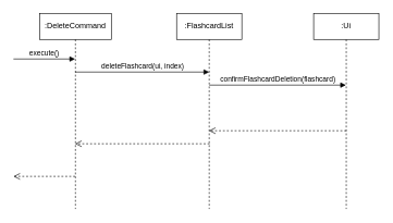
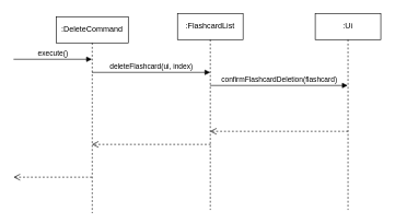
  <mxCell id="0" />
  <mxCell id="1" parent="0" />
  <mxCell id="2" value=":FlashcardList" style="shape=umlLifeline;perimeter=lifelinePerimeter;whiteSpace=wrap;html=1;container=1;collapsible=0;recursiveResize=0;outlineConnect=0;" vertex="1" parent="1"><mxGeometry x="270" y="20" width="100" height="300" as="geometry" /></mxCell>
  <mxCell id="3" value="deleteFlashcard(ui, index)" style="html=1;verticalAlign=bottom;endArrow=block;" edge="1" parent="1" source="6"><mxGeometry width="80" relative="1" as="geometry"><mxPoint x="170" y="110" as="sourcePoint" /><mxPoint x="320" y="110" as="targetPoint" /></mxGeometry></mxCell>
  <mxCell id="4" value=":Ui" style="shape=umlLifeline;perimeter=lifelinePerimeter;whiteSpace=wrap;html=1;container=1;collapsible=0;recursiveResize=0;outlineConnect=0;" vertex="1" parent="1"><mxGeometry x="480" y="20" width="100" height="300" as="geometry" /></mxCell>
  <mxCell id="5" value="confirmFlashcardDeletion(flashcard)" style="html=1;verticalAlign=bottom;endArrow=block;" edge="1" parent="1" target="4"><mxGeometry width="80" relative="1" as="geometry"><mxPoint x="320" y="130" as="sourcePoint" /><mxPoint x="470" y="130" as="targetPoint" /></mxGeometry></mxCell>
- <mxCell id="6" value=":DeleteCommand" style="shape=umlLifeline;perimeter=lifelinePerimeter;whiteSpace=wrap;html=1;container=1;collapsible=0;recursiveResize=0;outlineConnect=0;" vertex="1" parent="1"><mxGeometry x="60" y="20" width="110" height="300" as="geometry" /></mxCell>
+ <mxCell id="6" value=":DeleteCommand" style="shape=umlLifeline;perimeter=lifelinePerimeter;whiteSpace=wrap;html=1;container=1;collapsible=0;recursiveResize=0;outlineConnect=0;" vertex="1" parent="1"><mxGeometry x="85" y="25" width="110" height="300" as="geometry" /></mxCell>
  <mxCell id="7" value="execute()" style="html=1;verticalAlign=bottom;endArrow=block;" edge="1" parent="1" target="6"><mxGeometry width="80" relative="1" as="geometry"><mxPoint x="20" y="90" as="sourcePoint" /><mxPoint x="110" y="90" as="targetPoint" /></mxGeometry></mxCell>
  <mxCell id="8" value="" style="html=1;verticalAlign=bottom;endArrow=open;dashed=1;endSize=8;" edge="1" parent="1" target="2"><mxGeometry relative="1" as="geometry"><mxPoint x="530" y="200" as="sourcePoint" /><mxPoint x="450" y="200" as="targetPoint" /></mxGeometry></mxCell>
  <mxCell id="9" value="" style="html=1;verticalAlign=bottom;endArrow=open;dashed=1;endSize=8;" edge="1" parent="1" source="6"><mxGeometry relative="1" as="geometry"><mxPoint x="120.5" y="270" as="sourcePoint" /><mxPoint x="20" y="270" as="targetPoint" /></mxGeometry></mxCell>
  <mxCell id="10" value="" style="html=1;verticalAlign=bottom;endArrow=open;dashed=1;endSize=8;" edge="1" parent="1" target="6"><mxGeometry relative="1" as="geometry"><mxPoint x="320.5" y="220" as="sourcePoint" /><mxPoint x="120" y="220" as="targetPoint" /></mxGeometry></mxCell>
